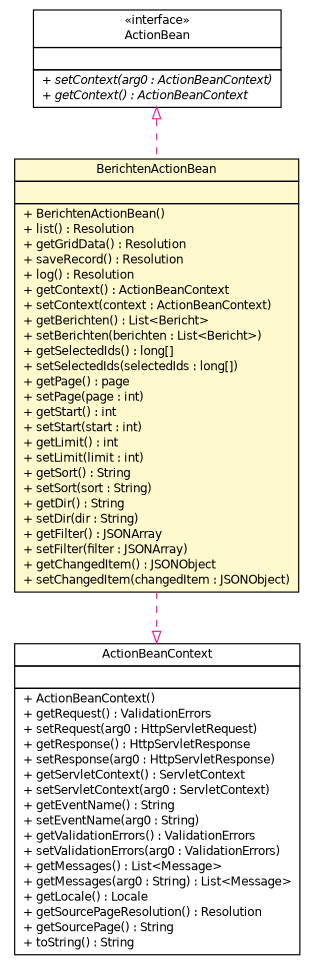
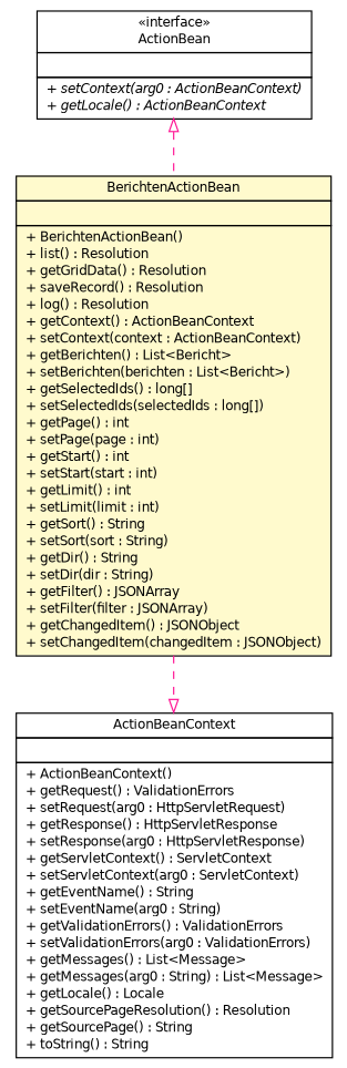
  digraph {
    nodesep=0.25
    ranksep=0.5
    node [fontcolor=black fontname=Helvetica fontsize=10.0 shape=plaintext]
    edge [color=deeppink fontname=Helvetica headport=p labelfontname=Helvetica labelfontsize=10 style=dashed tailport=p]
-   n1 [label=<<table title="nl.b3p.brmo.service.stripes.BerichtenActionBean" border="0" cellborder="1" cellspacing="0" cellpadding="2" port="p" bgcolor="lemonChiffon" href="./BerichtenActionBean.html"> 		<tr><td><table border="0" cellspacing="0" cellpadding="1"> <tr><td align="center" balign="center"> BerichtenActionBean </td></tr> 		</table></td></tr> 		<tr><td><table border="0" cellspacing="0" cellpadding="1"> <tr><td align="left" balign="left">  </td></tr> 		</table></td></tr> 		<tr><td><table border="0" cellspacing="0" cellpadding="1"> <tr><td align="left" balign="left"> + BerichtenActionBean() </td></tr> <tr><td align="left" balign="left"> + list() : Resolution </td></tr> <tr><td align="left" balign="left"> + getGridData() : Resolution </td></tr> <tr><td align="left" balign="left"> + saveRecord() : Resolution </td></tr> <tr><td align="left" balign="left"> + log() : Resolution </td></tr> <tr><td align="left" balign="left"> + getContext() : ActionBeanContext </td></tr> <tr><td align="left" balign="left"> + setContext(context : ActionBeanContext) </td></tr> <tr><td align="left" balign="left"> + getBerichten() : List&lt;Bericht&gt; </td></tr> <tr><td align="left" balign="left"> + setBerichten(berichten : List&lt;Bericht&gt;) </td></tr> <tr><td align="left" balign="left"> + getSelectedIds() : long[] </td></tr> <tr><td align="left" balign="left"> + setSelectedIds(selectedIds : long[]) </td></tr> <tr><td align="left" balign="left"> + getPage() : page </td></tr> <tr><td align="left" balign="left"> + setPage(page : int) </td></tr> <tr><td align="left" balign="left"> + getStart() : int </td></tr> <tr><td align="left" balign="left"> + setStart(start : int) </td></tr> <tr><td align="left" balign="left"> + getLimit() : int </td></tr> <tr><td align="left" balign="left"> + setLimit(limit : int) </td></tr> <tr><td align="left" balign="left"> + getSort() : String </td></tr> <tr><td align="left" balign="left"> + setSort(sort : String) </td></tr> <tr><td align="left" balign="left"> + getDir() : String </td></tr> <tr><td align="left" balign="left"> + setDir(dir : String) </td></tr> <tr><td align="left" balign="left"> + getFilter() : JSONArray </td></tr> <tr><td align="left" balign="left"> + setFilter(filter : JSONArray) </td></tr> <tr><td align="left" balign="left"> + getChangedItem() : JSONObject </td></tr> <tr><td align="left" balign="left"> + setChangedItem(changedItem : JSONObject) </td></tr> 		</table></td></tr> 		</table>>]
+   n1 [label=<<table title="nl.b3p.brmo.service.stripes.BerichtenActionBean" border="0" cellborder="1" cellspacing="0" cellpadding="2" port="p" bgcolor="lemonChiffon" href="./BerichtenActionBean.html"> 		<tr><td><table border="0" cellspacing="0" cellpadding="1"> <tr><td align="center" balign="center"> BerichtenActionBean </td></tr> 		</table></td></tr> 		<tr><td><table border="0" cellspacing="0" cellpadding="1"> <tr><td align="left" balign="left">  </td></tr> 		</table></td></tr> 		<tr><td><table border="0" cellspacing="0" cellpadding="1"> <tr><td align="left" balign="left"> + BerichtenActionBean() </td></tr> <tr><td align="left" balign="left"> + list() : Resolution </td></tr> <tr><td align="left" balign="left"> + getGridData() : Resolution </td></tr> <tr><td align="left" balign="left"> + saveRecord() : Resolution </td></tr> <tr><td align="left" balign="left"> + log() : Resolution </td></tr> <tr><td align="left" balign="left"> + getContext() : ActionBeanContext </td></tr> <tr><td align="left" balign="left"> + setContext(context : ActionBeanContext) </td></tr> <tr><td align="left" balign="left"> + getBerichten() : List&lt;Bericht&gt; </td></tr> <tr><td align="left" balign="left"> + setBerichten(berichten : List&lt;Bericht&gt;) </td></tr> <tr><td align="left" balign="left"> + getSelectedIds() : long[] </td></tr> <tr><td align="left" balign="left"> + setSelectedIds(selectedIds : long[]) </td></tr> <tr><td align="left" balign="left"> + getPage() : int </td></tr> <tr><td align="left" balign="left"> + setPage(page : int) </td></tr> <tr><td align="left" balign="left"> + getStart() : int </td></tr> <tr><td align="left" balign="left"> + setStart(start : int) </td></tr> <tr><td align="left" balign="left"> + getLimit() : int </td></tr> <tr><td align="left" balign="left"> + setLimit(limit : int) </td></tr> <tr><td align="left" balign="left"> + getSort() : String </td></tr> <tr><td align="left" balign="left"> + setSort(sort : String) </td></tr> <tr><td align="left" balign="left"> + getDir() : String </td></tr> <tr><td align="left" balign="left"> + setDir(dir : String) </td></tr> <tr><td align="left" balign="left"> + getFilter() : JSONArray </td></tr> <tr><td align="left" balign="left"> + setFilter(filter : JSONArray) </td></tr> <tr><td align="left" balign="left"> + getChangedItem() : JSONObject </td></tr> <tr><td align="left" balign="left"> + setChangedItem(changedItem : JSONObject) </td></tr> 		</table></td></tr> 		</table>>]
    n2 [label=<<table title="net.sourceforge.stripes.action.ActionBeanContext" border="0" cellborder="1" cellspacing="0" cellpadding="2" port="p" href="http://java.sun.com/j2se/1.4.2/docs/api/net/sourceforge/stripes/action/ActionBeanContext.html"> 		<tr><td><table border="0" cellspacing="0" cellpadding="1"> <tr><td align="center" balign="center"> ActionBeanContext </td></tr> 		</table></td></tr> 		<tr><td><table border="0" cellspacing="0" cellpadding="1"> <tr><td align="left" balign="left">  </td></tr> 		</table></td></tr> 		<tr><td><table border="0" cellspacing="0" cellpadding="1"> <tr><td align="left" balign="left"> + ActionBeanContext() </td></tr> <tr><td align="left" balign="left"> + getRequest() : ValidationErrors </td></tr> <tr><td align="left" balign="left"> + setRequest(arg0 : HttpServletRequest) </td></tr> <tr><td align="left" balign="left"> + getResponse() : HttpServletResponse </td></tr> <tr><td align="left" balign="left"> + setResponse(arg0 : HttpServletResponse) </td></tr> <tr><td align="left" balign="left"> + getServletContext() : ServletContext </td></tr> <tr><td align="left" balign="left"> + setServletContext(arg0 : ServletContext) </td></tr> <tr><td align="left" balign="left"> + getEventName() : String </td></tr> <tr><td align="left" balign="left"> + setEventName(arg0 : String) </td></tr> <tr><td align="left" balign="left"> + getValidationErrors() : ValidationErrors </td></tr> <tr><td align="left" balign="left"> + setValidationErrors(arg0 : ValidationErrors) </td></tr> <tr><td align="left" balign="left"> + getMessages() : List&lt;Message&gt; </td></tr> <tr><td align="left" balign="left"> + getMessages(arg0 : String) : List&lt;Message&gt; </td></tr> <tr><td align="left" balign="left"> + getLocale() : Locale </td></tr> <tr><td align="left" balign="left"> + getSourcePageResolution() : Resolution </td></tr> <tr><td align="left" balign="left"> + getSourcePage() : String </td></tr> <tr><td align="left" balign="left"> + toString() : String </td></tr> 		</table></td></tr> 		</table>>]
-   n3 [label=<<table title="net.sourceforge.stripes.action.ActionBean" border="0" cellborder="1" cellspacing="0" cellpadding="2" port="p" href="http://java.sun.com/j2se/1.4.2/docs/api/net/sourceforge/stripes/action/ActionBean.html"> 		<tr><td><table border="0" cellspacing="0" cellpadding="1"> <tr><td align="center" balign="center"> &#171;interface&#187; </td></tr> <tr><td align="center" balign="center"> ActionBean </td></tr> 		</table></td></tr> 		<tr><td><table border="0" cellspacing="0" cellpadding="1"> <tr><td align="left" balign="left">  </td></tr> 		</table></td></tr> 		<tr><td><table border="0" cellspacing="0" cellpadding="1"> <tr><td align="left" balign="left"><font face="Helvetica-Oblique" point-size="10.0"> + setContext(arg0 : ActionBeanContext) </font></td></tr> <tr><td align="left" balign="left"><font face="Helvetica-Oblique" point-size="10.0"> + getContext() : ActionBeanContext </font></td></tr> 		</table></td></tr> 		</table>>]
+   n3 [label=<<table title="net.sourceforge.stripes.action.ActionBean" border="0" cellborder="1" cellspacing="0" cellpadding="2" port="p" href="http://java.sun.com/j2se/1.4.2/docs/api/net/sourceforge/stripes/action/ActionBean.html"> 		<tr><td><table border="0" cellspacing="0" cellpadding="1"> <tr><td align="center" balign="center"> &#171;interface&#187; </td></tr> <tr><td align="center" balign="center"> ActionBean </td></tr> 		</table></td></tr> 		<tr><td><table border="0" cellspacing="0" cellpadding="1"> <tr><td align="left" balign="left">  </td></tr> 		</table></td></tr> 		<tr><td><table border="0" cellspacing="0" cellpadding="1"> <tr><td align="left" balign="left"><font face="Helvetica-Oblique" point-size="10.0"> + setContext(arg0 : ActionBeanContext) </font></td></tr> <tr><td align="left" balign="left"><font face="Helvetica-Oblique" point-size="10.0"> + getLocale() : ActionBeanContext </font></td></tr> 		</table></td></tr> 		</table>>]
    n1 -> n2 [arrowhead=onormal fontcolor=black fontsize=10.0]
    n3 -> n1 [arrowtail=empty dir=back fontsize=10]
  }
